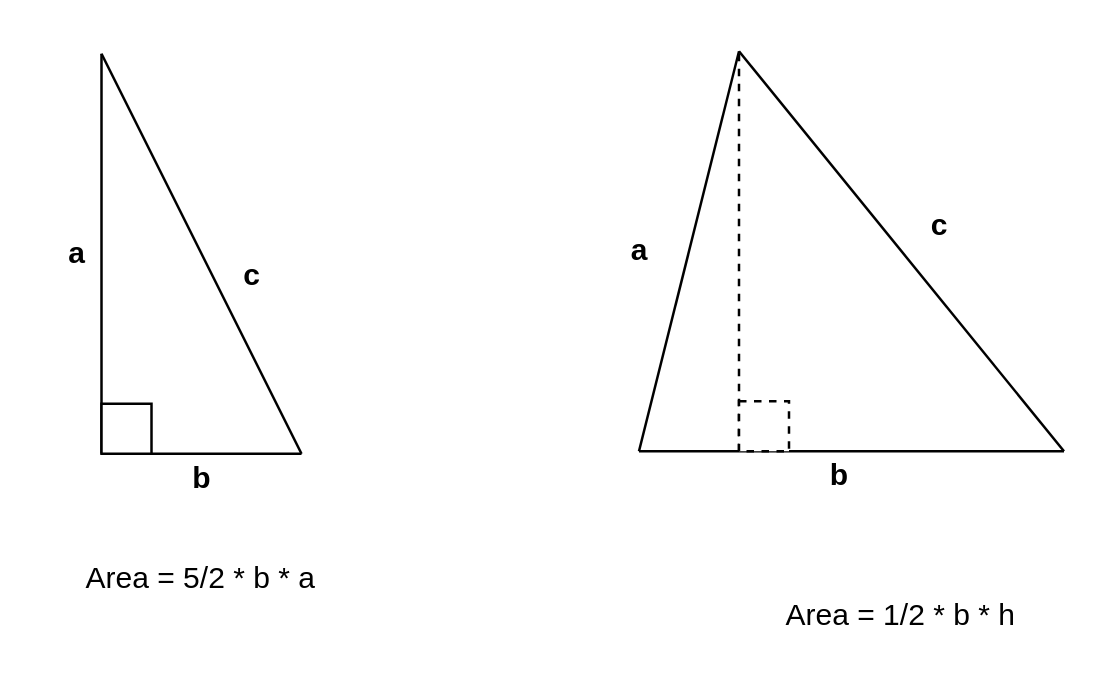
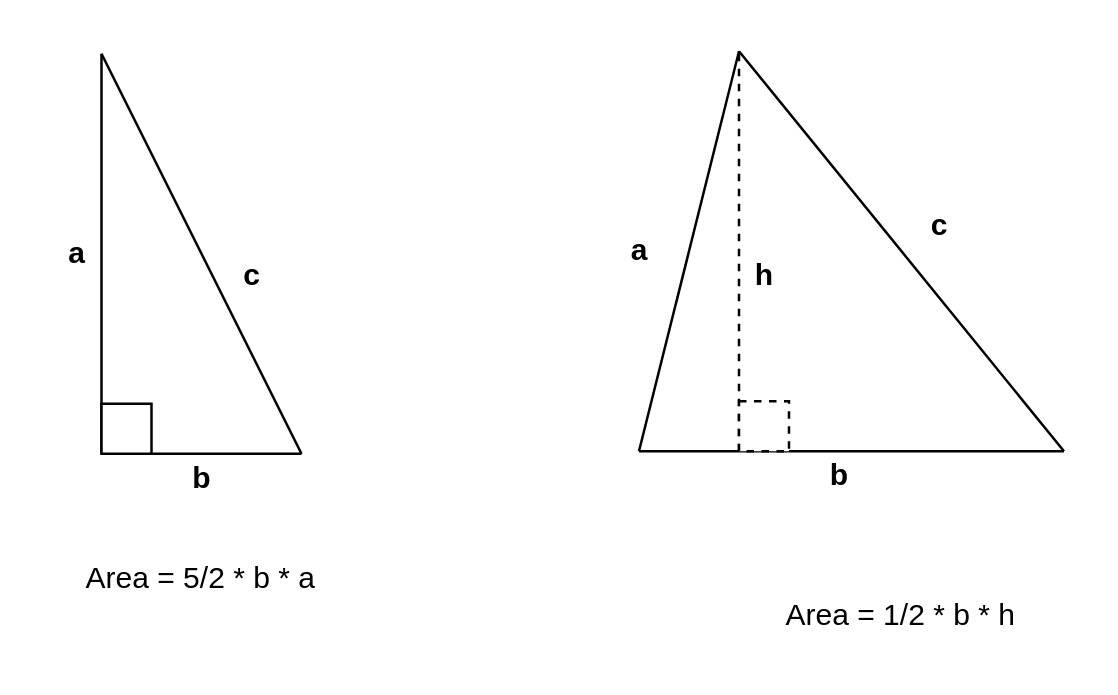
  <mxCell id="0" />
  <mxCell id="1" parent="0" />
  <mxCell id="2" value="&lt;b&gt;a&lt;/b&gt;" style="text;html=1;resizable=0;autosize=1;align=center;verticalAlign=middle;points=[];fillColor=none;strokeColor=none;rounded=0;" vertex="1" parent="1"><mxGeometry x="20" y="91" width="20" height="20" as="geometry" /></mxCell>
  <mxCell id="3" value="&lt;b&gt;b&lt;/b&gt;" style="text;html=1;resizable=0;autosize=1;align=center;verticalAlign=middle;points=[];fillColor=none;strokeColor=none;rounded=0;" vertex="1" parent="1"><mxGeometry x="70" y="181" width="20" height="20" as="geometry" /></mxCell>
  <mxCell id="4" value="" style="endArrow=none;html=1;" edge="1" parent="1"><mxGeometry width="50" height="50" relative="1" as="geometry"><mxPoint x="40" y="181" as="sourcePoint" /><mxPoint x="40" y="21" as="targetPoint" /></mxGeometry></mxCell>
  <mxCell id="5" value="" style="endArrow=none;html=1;" edge="1" parent="1"><mxGeometry width="50" height="50" relative="1" as="geometry"><mxPoint x="40" y="181" as="sourcePoint" /><mxPoint x="120" y="181" as="targetPoint" /></mxGeometry></mxCell>
  <mxCell id="6" value="" style="endArrow=none;html=1;" edge="1" parent="1"><mxGeometry width="50" height="50" relative="1" as="geometry"><mxPoint x="120" y="181" as="sourcePoint" /><mxPoint x="40" y="21" as="targetPoint" /></mxGeometry></mxCell>
  <mxCell id="7" value="" style="whiteSpace=wrap;html=1;aspect=fixed;" vertex="1" parent="1"><mxGeometry x="40" y="161" width="20" height="20" as="geometry" /></mxCell>
  <mxCell id="8" value="&lt;b&gt;b&lt;/b&gt;" style="text;html=1;resizable=0;autosize=1;align=center;verticalAlign=middle;points=[];fillColor=none;strokeColor=none;rounded=0;" vertex="1" parent="1"><mxGeometry x="325" y="180" width="20" height="20" as="geometry" /></mxCell>
  <mxCell id="9" value="" style="endArrow=none;html=1;" edge="1" parent="1"><mxGeometry width="50" height="50" relative="1" as="geometry"><mxPoint x="255" y="180" as="sourcePoint" /><mxPoint x="295" y="20" as="targetPoint" /></mxGeometry></mxCell>
  <mxCell id="10" value="" style="endArrow=none;html=1;" edge="1" parent="1"><mxGeometry width="50" height="50" relative="1" as="geometry"><mxPoint x="255" y="180" as="sourcePoint" /><mxPoint x="425" y="180" as="targetPoint" /></mxGeometry></mxCell>
  <mxCell id="11" value="" style="endArrow=none;html=1;" edge="1" parent="1"><mxGeometry width="50" height="50" relative="1" as="geometry"><mxPoint x="425" y="180" as="sourcePoint" /><mxPoint x="295" y="20" as="targetPoint" /></mxGeometry></mxCell>
  <mxCell id="12" value="" style="endArrow=none;dashed=1;html=1;" edge="1" parent="1"><mxGeometry width="50" height="50" relative="1" as="geometry"><mxPoint x="295" y="180" as="sourcePoint" /><mxPoint x="295" y="20" as="targetPoint" /></mxGeometry></mxCell>
  <mxCell id="13" value="" style="whiteSpace=wrap;html=1;aspect=fixed;dashed=1;" vertex="1" parent="1"><mxGeometry x="295" y="160" width="20" height="20" as="geometry" /></mxCell>
+ <mxCell id="14" value="&lt;b&gt;h&lt;/b&gt;" style="text;html=1;resizable=0;autosize=1;align=center;verticalAlign=middle;points=[];fillColor=none;strokeColor=none;rounded=0;" vertex="1" parent="1"><mxGeometry x="295" y="100" width="20" height="20" as="geometry" /></mxCell>
  <mxCell id="15" value="Area = 5/2 * b * a" style="text;html=1;strokeColor=none;fillColor=none;align=center;verticalAlign=middle;whiteSpace=wrap;rounded=0;dashed=1;" vertex="1" parent="1"><mxGeometry x="20" y="221" width="120" height="20" as="geometry" /></mxCell>
  <mxCell id="16" value="Area = 1/2 * b * h" style="text;html=1;strokeColor=none;fillColor=none;align=center;verticalAlign=middle;whiteSpace=wrap;rounded=0;dashed=1;" vertex="1" parent="1"><mxGeometry x="300" y="236" width="120" height="20" as="geometry" /></mxCell>
  <mxCell id="17" value="&lt;b&gt;c&lt;/b&gt;" style="text;html=1;resizable=0;autosize=1;align=center;verticalAlign=middle;points=[];fillColor=none;strokeColor=none;rounded=0;" vertex="1" parent="1"><mxGeometry x="90" y="100" width="20" height="20" as="geometry" /></mxCell>
  <mxCell id="18" value="&lt;b&gt;c&lt;/b&gt;" style="text;html=1;resizable=0;autosize=1;align=center;verticalAlign=middle;points=[];fillColor=none;strokeColor=none;rounded=0;" vertex="1" parent="1"><mxGeometry x="365" y="80" width="20" height="20" as="geometry" /></mxCell>
  <mxCell id="19" value="&lt;b&gt;a&lt;/b&gt;" style="text;html=1;resizable=0;autosize=1;align=center;verticalAlign=middle;points=[];fillColor=none;strokeColor=none;rounded=0;" vertex="1" parent="1"><mxGeometry x="245" y="90" width="20" height="20" as="geometry" /></mxCell>
